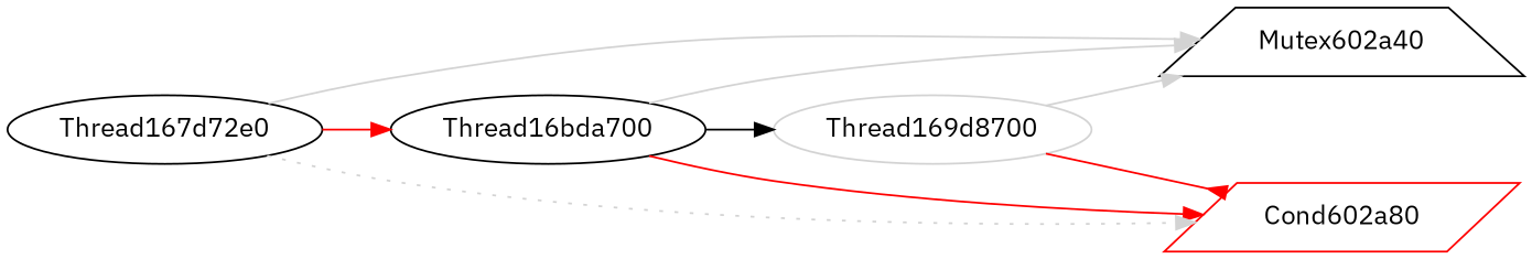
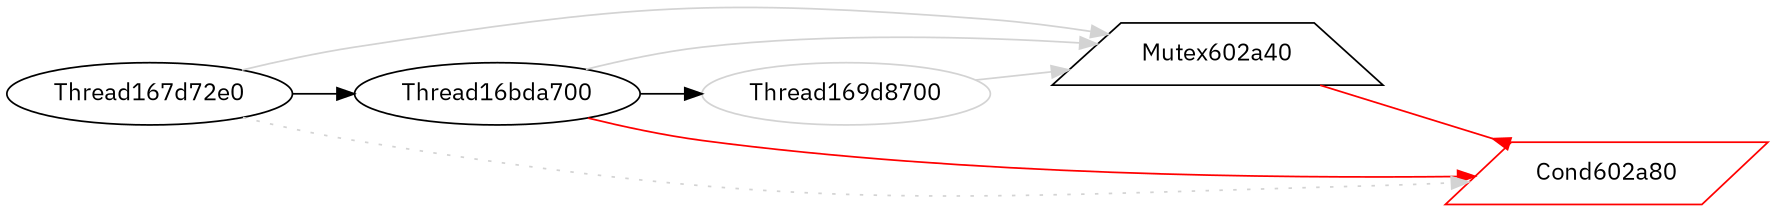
  digraph {
    fontname="IBM Plex Sans"
    rankdir=LR
    node [color=black fontname="IBM Plex Sans"]
    edge [arrowhead=normal color=lightgray fontname="IBM Plex Sans"]
    Mutex602a40 [shape=trapezium]
    Thread16bda700
    Cond602a80 [color=red shape=parallelogram]
    Thread169d8700 [color=lightgray]
    Thread167d72e0
    Thread16bda700 -> Mutex602a40
    Thread16bda700 -> Cond602a80 [color=red]
    Thread16bda700 -> Thread169d8700 [color=""]
    Thread169d8700 -> Mutex602a40
-   Thread169d8700 -> Cond602a80 [arrowhead=inv color=red]
+   Mutex602a40 -> Cond602a80 [arrowhead=inv color=red]
    Thread167d72e0 -> Mutex602a40
-   Thread167d72e0 -> Thread16bda700 [color=red]
+   Thread167d72e0 -> Thread16bda700 [color=""]
    Thread167d72e0 -> Cond602a80 [style=dotted arrowhead=""]
  }
